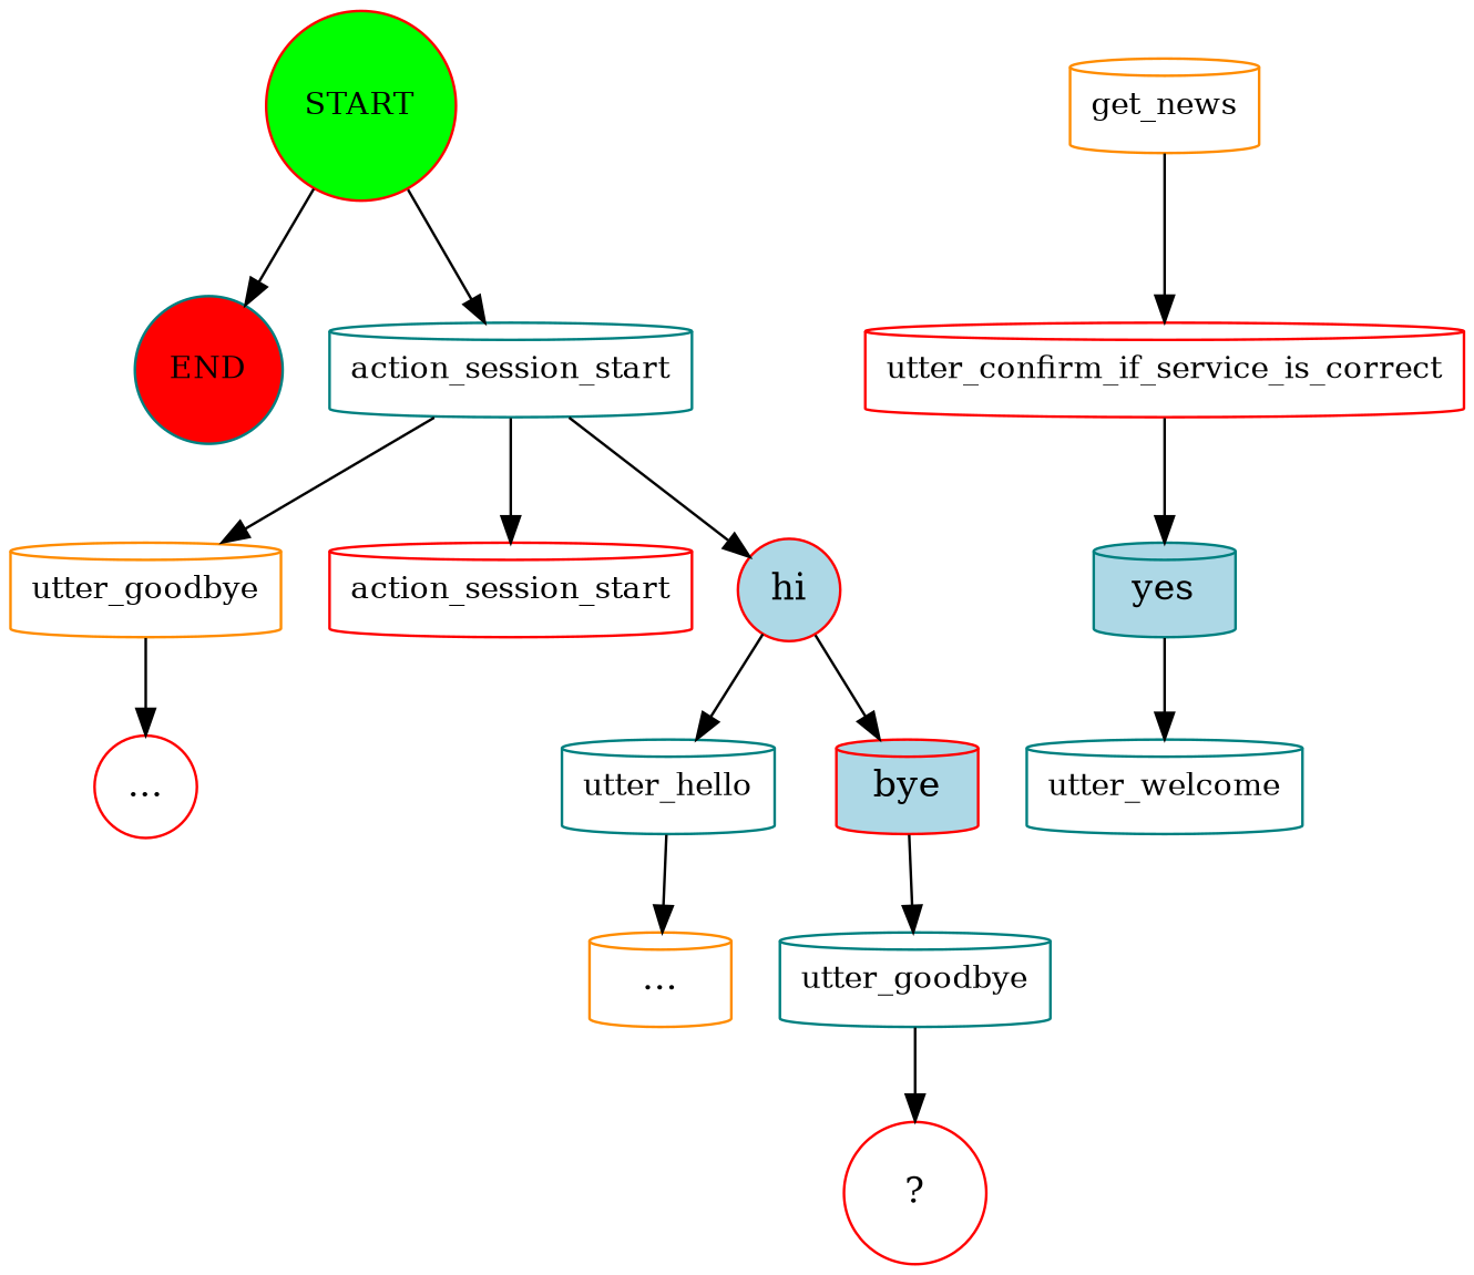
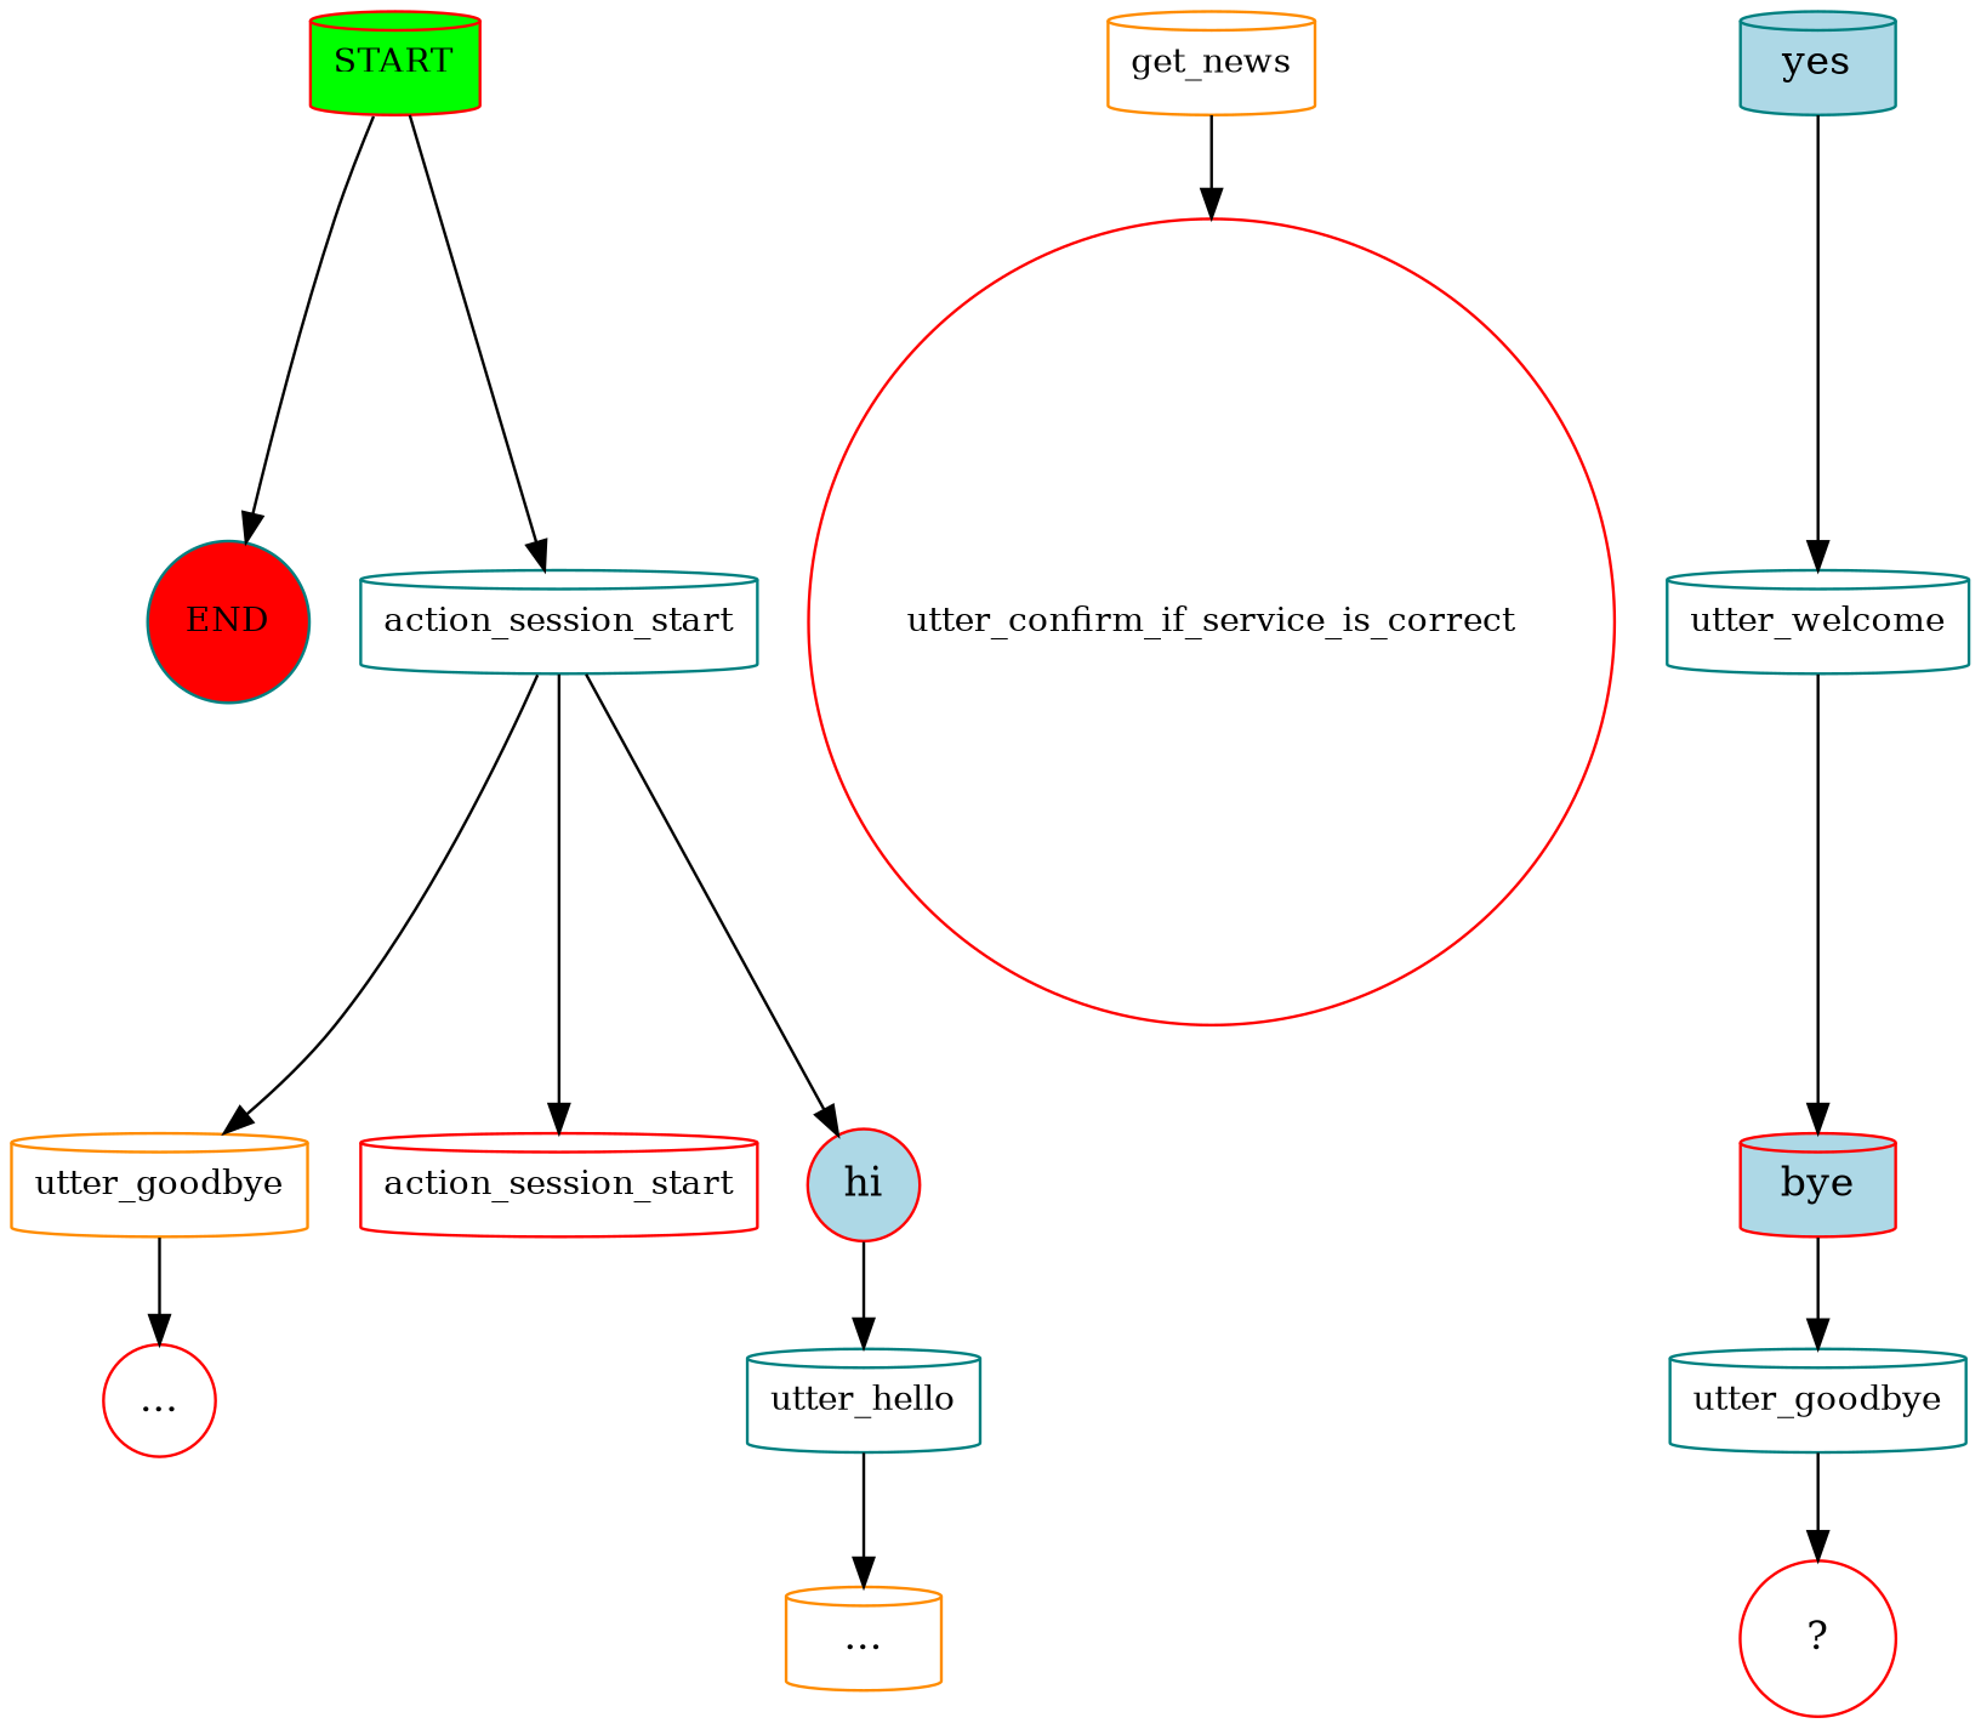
  digraph {
    node [color=red fontsize=12 shape=cylinder]
-   n1 [fillcolor=green label=START shape=circle style=filled]
+   n1 [fillcolor=green label=START style=filled]
    n2 [color=teal fillcolor=red label=END shape=circle style=filled]
    n3 [color=teal label=action_session_start]
    n4 [color=darkorange label=utter_goodbye]
    n5 [label=action_session_start]
    n6 [fillcolor=lightblue label=hi shape=circle style=filled fontsize=""]
    n7 [label="..." shape=circle fontsize=""]
    n8 [color=teal label=utter_hello]
    n9 [color=darkorange label="..." fontsize=""]
    n10 [color=darkorange label=get_news]
-   n11 [label=utter_confirm_if_service_is_correct]
+   n11 [label=utter_confirm_if_service_is_correct shape=circle]
    n12 [color=teal fillcolor=lightblue label=yes style=filled fontsize=""]
    n13 [color=teal label=utter_welcome]
    n14 [fillcolor=lightblue label=bye style=filled fontsize=""]
    n15 [color=teal label=utter_goodbye]
    n16 [label="  ?  " shape=circle fontsize=""]
    n1 -> n2
    n1 -> n3
    n3 -> n4
    n3 -> n5
    n3 -> n6
    n4 -> n7
    n6 -> n8
    n8 -> n9
    n10 -> n11
-   n11 -> n12
    n12 -> n13
-   n6 -> n14
+   n13 -> n14
    n14 -> n15
    n15 -> n16
  }
